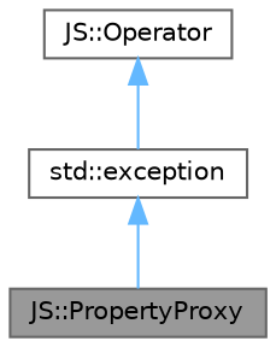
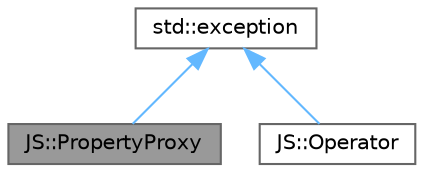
  digraph {
    node [color=gray40 fillcolor=white fontname=Helvetica fontsize=10 shape=box style=filled]
    edge [color=steelblue1 dir=back fontname=Helvetica fontsize=10 labelfontname=Helvetica labelfontsize=10 style=solid]
    n1 [fillcolor=grey60 fontcolor=black height=0.2 label="JS::PropertyProxy" width=0.4]
    n2 [height=0.2 label="JS::Operator" width=0.4]
    n3 [height=0.2 label="std::exception" width=0.4]
    n3 -> n1
-   n2 -> n3
+   n3 -> n2
  }
